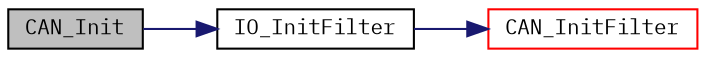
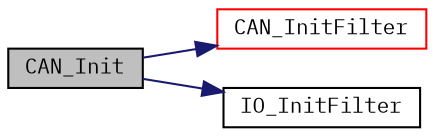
  digraph {
    fontname="IBM Plex Mono"
    rankdir=LR
    node [color=black fillcolor=white fontname="IBM Plex Mono" fontsize=10 shape=record style=filled]
    edge [color=midnightblue fontname="IBM Plex Mono" fontsize=10 labelfontname=Helvetica labelfontsize=10 style=solid]
    n1 [fillcolor=grey75 fontcolor=black height=0.2 label=CAN_Init width=0.4]
    n2 [color=red height=0.2 label=CAN_InitFilter width=0.4]
    n3 [height=0.2 label=IO_InitFilter width=0.4]
-   n3 -> n2
+   n1 -> n2
    n1 -> n3
  }
